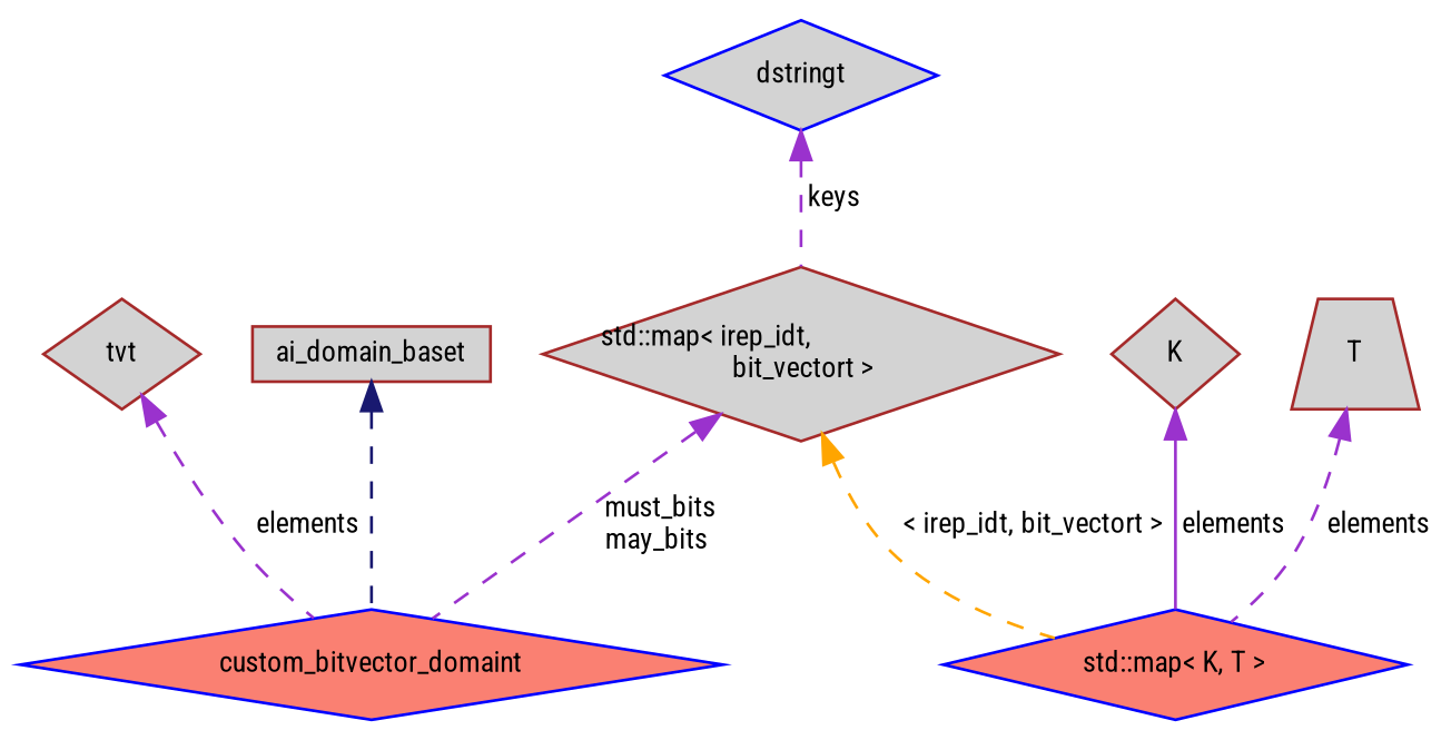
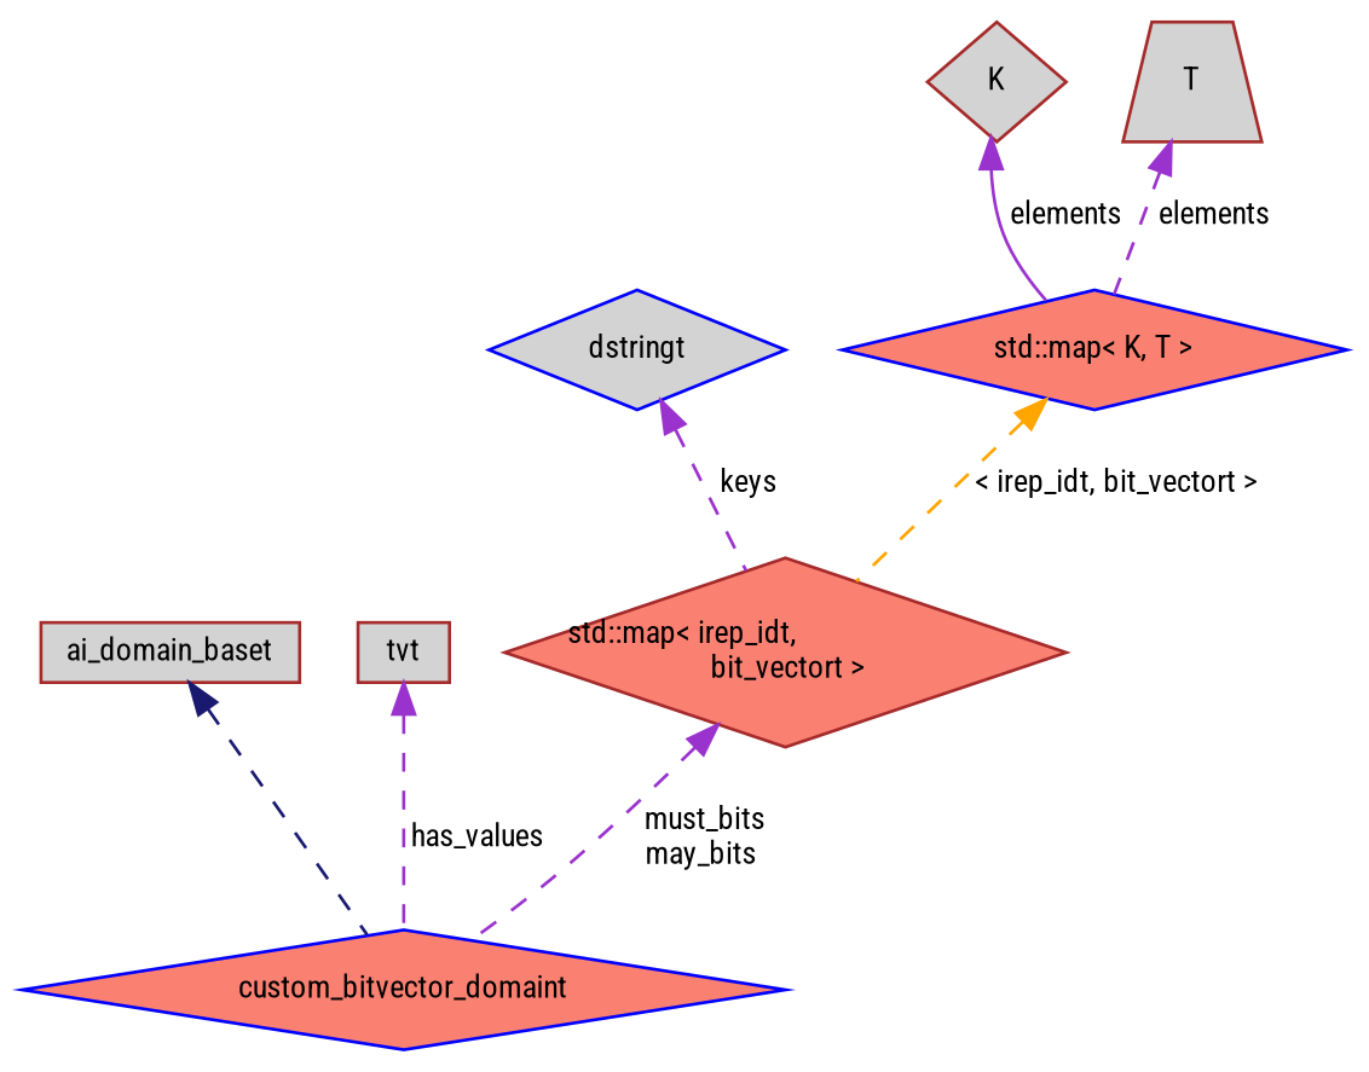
  digraph {
    fontname="Roboto Condensed"
    node [color=brown fillcolor=lightgrey fontname="Roboto Condensed" fontsize=10 shape=diamond style=filled]
    edge [color=darkorchid3 dir=back fontname="Roboto Condensed" fontsize=10 labelfontname=Helvetica labelfontsize=10 style=dashed]
    n1 [color=blue fillcolor=salmon fontcolor=black height=0.2 label=custom_bitvector_domaint width=0.4]
    n2 [height=0.2 label=ai_domain_baset shape=box width=0.4]
-   n3 [height=0.2 label=tvt width=0.4]
-   n4 [height=0.2 label="std::map\< irep_idt,\l bit_vectort \>" width=0.4]
+   n3 [height=0.2 label=tvt shape=box width=0.4]
+   n4 [fillcolor=salmon height=0.2 label="std::map\< irep_idt,\l bit_vectort \>" width=0.4]
    n5 [color=blue height=0.2 label=dstringt width=0.4]
    n6 [color=blue fillcolor=salmon height=0.2 label="std::map\< K, T \>" width=0.4]
    n7 [height=0.2 label=K width=0.4]
    n8 [height=0.2 label=T shape=trapezium width=0.4]
    n2 -> n1 [color=midnightblue]
-   n3 -> n1 [label=" elements"]
+   n3 -> n1 [label=" has_values"]
    n4 -> n1 [label=" must_bits\nmay_bits"]
    n5 -> n4 [label=" keys"]
-   n4 -> n6 [color=orange label=" \< irep_idt, bit_vectort \>"]
+   n6 -> n4 [color=orange label=" \< irep_idt, bit_vectort \>"]
    n7 -> n6 [label=" elements" style=solid]
    n8 -> n6 [label=" elements"]
  }
